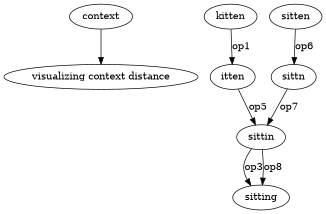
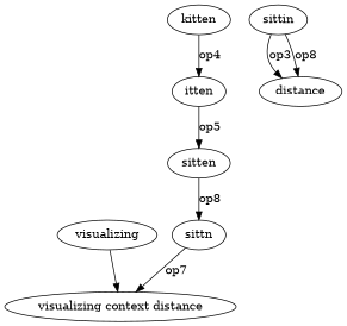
  digraph {
    edge [arrowhead=normal]
    n1 [label="visualizing context distance"]
-   context
+   context [label=visualizing]
    kitten
    itten
    sitten
    sittn
    sittin
-   sitting
+   sitting [label=distance]
    context -> n1 [arrowhead=""]
-   kitten -> itten [label=op1]
-   itten -> sittin [label=op5]
-   sitten -> sittn [label=op6]
-   sittn -> sittin [label=op7]
+   kitten -> itten [label=op4]
+   itten -> sitten [label=op5]
+   sitten -> sittn [label=op8]
+   sittn -> n1 [label=op7]
    sittin -> sitting [label=op3]
    sittin -> sitting [label=op8]
  }
